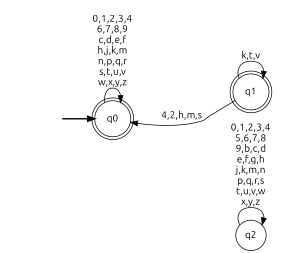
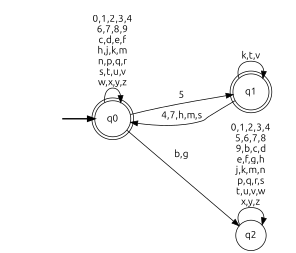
  digraph {
    fontname=Ubuntu
    rankdir=LR
    node [fontname=Ubuntu shape=doublecircle style="rounded,filled" color=black fillcolor=white]
    edge [fontname=Ubuntu]
    __start0 [height=0 shape=none style=invis width=0 color="" fillcolor=""]
    n2 [label=q0]
    n3 [label=q1]
    n4 [label=q2 shape=circle style=filled]
    subgraph cluster_1 {
      nodesep=0.15
      ranksep=0.15
      style=invis
      __start0
      n2
    }
    __start0 -> n2 [penwidth=2]
    n2 -> n2 [label="0,1,2,3,4\n6,7,8,9\nc,d,e,f\nh,j,k,m\nn,p,q,r\ns,t,u,v\nw,x,y,z"]
-   n3 -> n2 [label="4,2,h,m,s"]
+   n2 -> n3 [label=5]
+   n2 -> n4 [label="b,g"]
+   n3 -> n2 [label="4,7,h,m,s"]
    n3 -> n3 [label="k,t,v"]
    n4 -> n4 [label="0,1,2,3,4\n5,6,7,8\n9,b,c,d\ne,f,g,h\nj,k,m,n\np,q,r,s\nt,u,v,w\nx,y,z"]
  }
